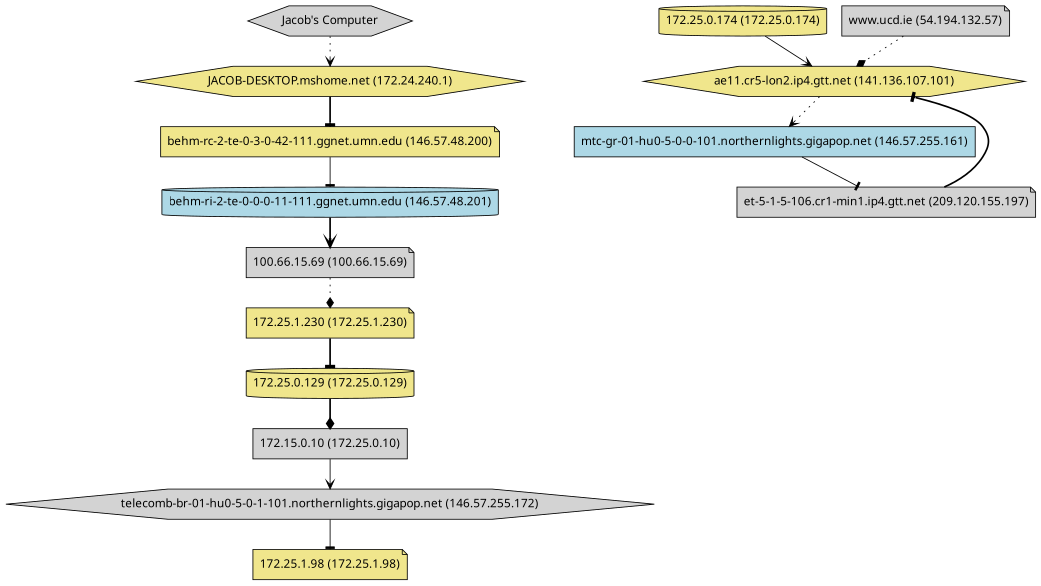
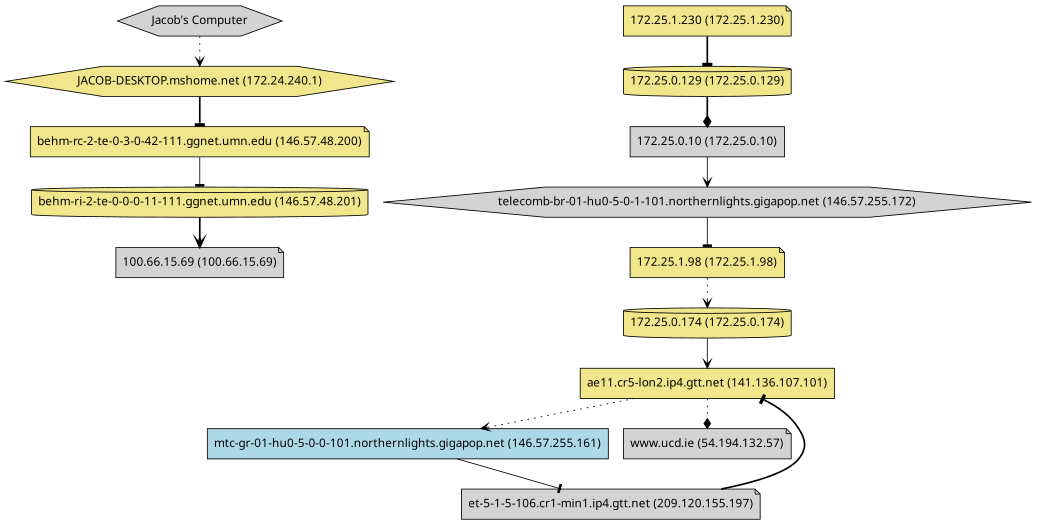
  digraph {
    fontname="Noto Sans"
    node [fillcolor=khaki fontname="Noto Sans" shape=note style=filled]
    edge [arrowhead=vee fontname="Noto Sans" style=dotted]
    "Jacob's Computer" [fillcolor=lightgrey shape=hexagon]
    "JACOB-DESKTOP.mshome.net (172.24.240.1)" [shape=hexagon]
    "behm-rc-2-te-0-3-0-42-111.ggnet.umn.edu (146.57.48.200)"
-   "behm-ri-2-te-0-0-0-11-111.ggnet.umn.edu (146.57.48.201)" [fillcolor=lightblue shape=cylinder]
+   "behm-ri-2-te-0-0-0-11-111.ggnet.umn.edu (146.57.48.201)" [shape=cylinder]
    "100.66.15.69 (100.66.15.69)" [fillcolor=lightgrey]
    "172.25.1.230 (172.25.1.230)"
    "172.25.0.129 (172.25.0.129)" [shape=cylinder]
-   "172.25.0.10 (172.25.0.10)" [fillcolor=lightgrey shape=box label="172.15.0.10 (172.25.0.10)"]
+   "172.25.0.10 (172.25.0.10)" [fillcolor=lightgrey shape=box]
    "telecomb-br-01-hu0-5-0-1-101.northernlights.gigapop.net (146.57.255.172)" [fillcolor=lightgrey shape=hexagon]
    "172.25.1.98 (172.25.1.98)"
    "172.25.0.174 (172.25.0.174)" [shape=cylinder]
-   "ae11.cr5-lon2.ip4.gtt.net (141.136.107.101)" [shape=hexagon]
+   "ae11.cr5-lon2.ip4.gtt.net (141.136.107.101)" [shape=box]
    "mtc-gr-01-hu0-5-0-0-101.northernlights.gigapop.net (146.57.255.161)" [fillcolor=lightblue shape=box]
    "www.ucd.ie (54.194.132.57)" [fillcolor=lightgrey]
    "et-5-1-5-106.cr1-min1.ip4.gtt.net (209.120.155.197)" [fillcolor=lightgrey]
    "Jacob's Computer" -> "JACOB-DESKTOP.mshome.net (172.24.240.1)"
    "JACOB-DESKTOP.mshome.net (172.24.240.1)" -> "behm-rc-2-te-0-3-0-42-111.ggnet.umn.edu (146.57.48.200)" [arrowhead=tee style=bold]
    "behm-rc-2-te-0-3-0-42-111.ggnet.umn.edu (146.57.48.200)" -> "behm-ri-2-te-0-0-0-11-111.ggnet.umn.edu (146.57.48.201)" [arrowhead=tee style=solid]
    "behm-ri-2-te-0-0-0-11-111.ggnet.umn.edu (146.57.48.201)" -> "100.66.15.69 (100.66.15.69)" [style=bold]
-   "100.66.15.69 (100.66.15.69)" -> "172.25.1.230 (172.25.1.230)" [arrowhead=diamond]
    "172.25.1.230 (172.25.1.230)" -> "172.25.0.129 (172.25.0.129)" [arrowhead=tee style=bold]
    "172.25.0.129 (172.25.0.129)" -> "172.25.0.10 (172.25.0.10)" [arrowhead=diamond style=bold]
    "172.25.0.10 (172.25.0.10)" -> "telecomb-br-01-hu0-5-0-1-101.northernlights.gigapop.net (146.57.255.172)" [style=solid]
    "telecomb-br-01-hu0-5-0-1-101.northernlights.gigapop.net (146.57.255.172)" -> "172.25.1.98 (172.25.1.98)" [arrowhead=tee style=solid]
+   "172.25.1.98 (172.25.1.98)" -> "172.25.0.174 (172.25.0.174)"
    "172.25.0.174 (172.25.0.174)" -> "ae11.cr5-lon2.ip4.gtt.net (141.136.107.101)" [style=solid]
    "ae11.cr5-lon2.ip4.gtt.net (141.136.107.101)" -> "mtc-gr-01-hu0-5-0-0-101.northernlights.gigapop.net (146.57.255.161)"
-   "www.ucd.ie (54.194.132.57)" -> "ae11.cr5-lon2.ip4.gtt.net (141.136.107.101)" [arrowhead=diamond]
+   "ae11.cr5-lon2.ip4.gtt.net (141.136.107.101)" -> "www.ucd.ie (54.194.132.57)" [arrowhead=diamond]
    "mtc-gr-01-hu0-5-0-0-101.northernlights.gigapop.net (146.57.255.161)" -> "et-5-1-5-106.cr1-min1.ip4.gtt.net (209.120.155.197)" [arrowhead=tee style=solid]
    "et-5-1-5-106.cr1-min1.ip4.gtt.net (209.120.155.197)" -> "ae11.cr5-lon2.ip4.gtt.net (141.136.107.101)" [arrowhead=tee style=bold]
  }
